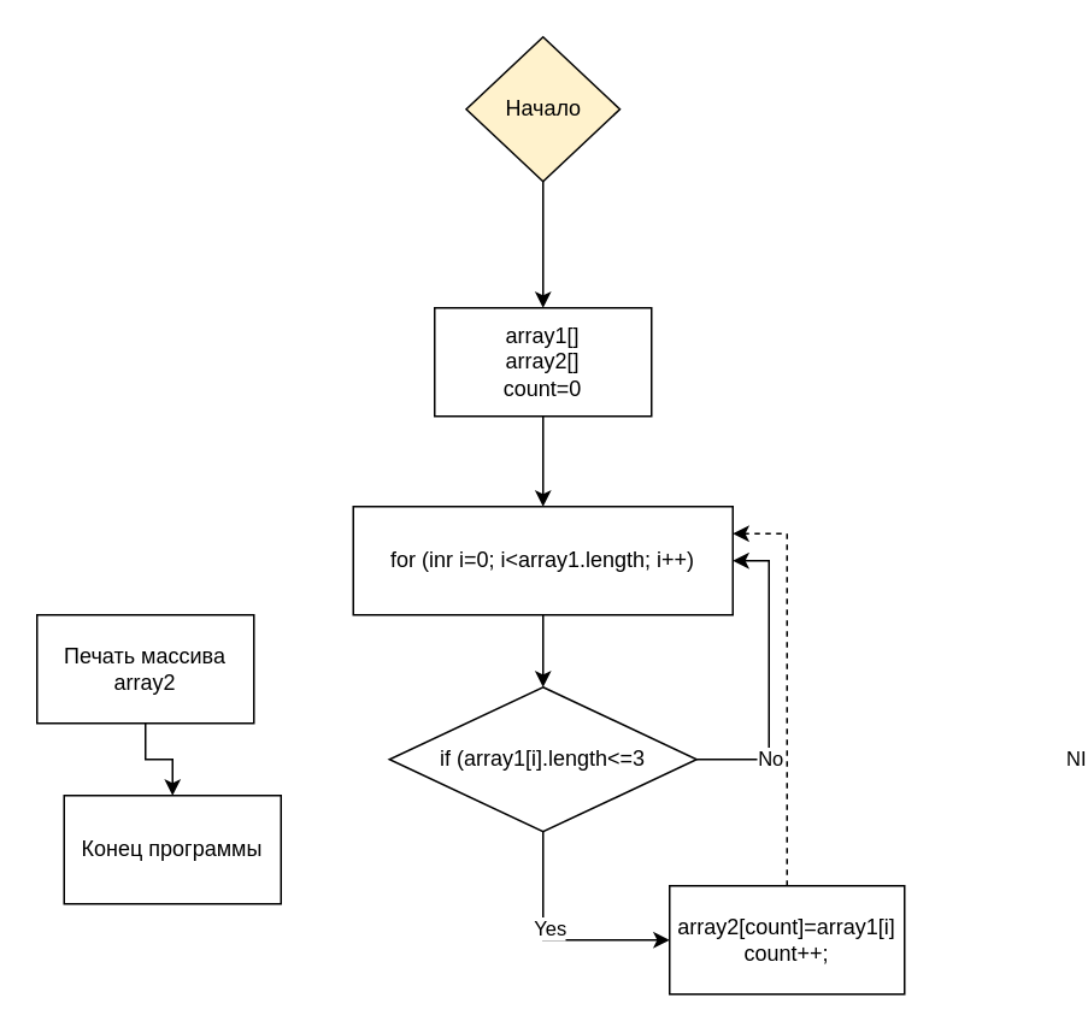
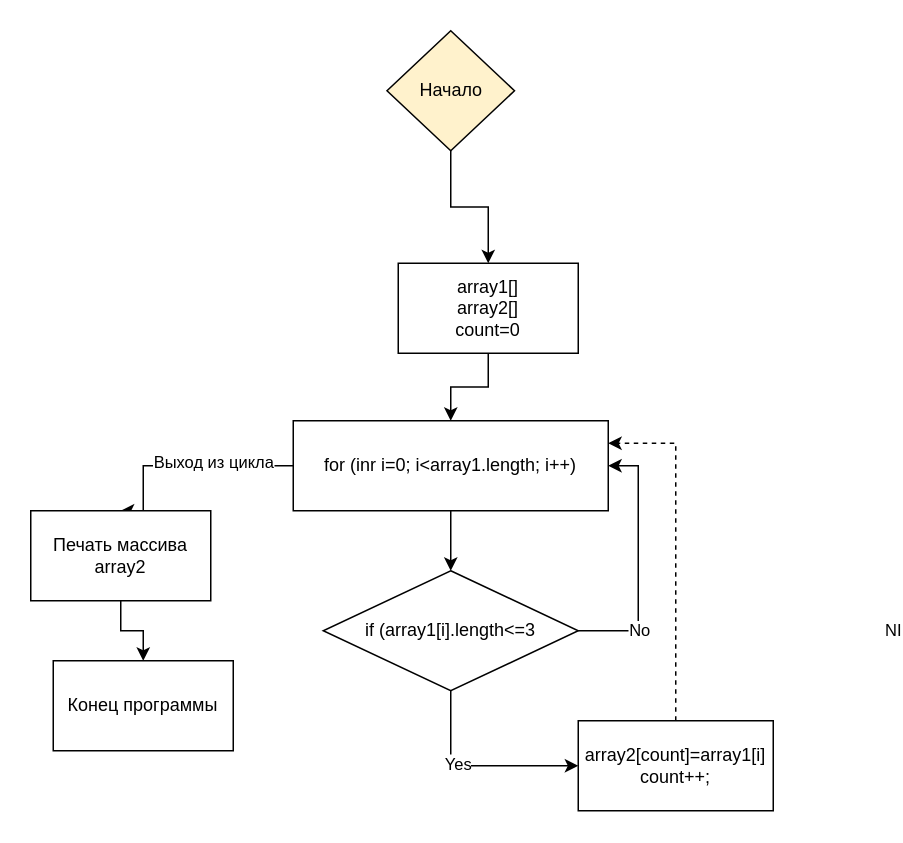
  <mxCell id="0" />
  <mxCell id="1" parent="0" />
  <mxCell id="2" style="edgeStyle=orthogonalEdgeStyle;rounded=0;orthogonalLoop=1;jettySize=auto;html=1;exitX=0.5;exitY=1;exitDx=0;exitDy=0;entryX=0.5;entryY=0;entryDx=0;entryDy=0;" edge="1" parent="1" source="3" target="7"><mxGeometry relative="1" as="geometry" /></mxCell>
- <mxCell id="3" value="array1[]&lt;br&gt;array2[]&lt;br&gt;count=0" style="rounded=0;whiteSpace=wrap;html=1;" vertex="1" parent="1"><mxGeometry x="240" y="170" width="120" height="60" as="geometry" /></mxCell>
+ <mxCell id="3" value="array1[]&lt;br&gt;array2[]&lt;br&gt;count=0" style="rounded=0;whiteSpace=wrap;html=1;" vertex="1" parent="1"><mxGeometry x="265" y="175" width="120" height="60" as="geometry" /></mxCell>
  <mxCell id="4" style="edgeStyle=orthogonalEdgeStyle;rounded=0;orthogonalLoop=1;jettySize=auto;html=1;exitX=0.5;exitY=1;exitDx=0;exitDy=0;entryX=0.5;entryY=0;entryDx=0;entryDy=0;" edge="1" parent="1" source="7" target="15"><mxGeometry relative="1" as="geometry" /></mxCell>
+ <mxCell id="5" style="edgeStyle=orthogonalEdgeStyle;rounded=0;orthogonalLoop=1;jettySize=auto;html=1;exitX=0;exitY=0.5;exitDx=0;exitDy=0;entryX=0.5;entryY=0;entryDx=0;entryDy=0;" edge="1" parent="1" source="7" target="19"><mxGeometry relative="1" as="geometry"><mxPoint x="55" y="310" as="targetPoint" /><Array as="points"><mxPoint x="95" y="310" /></Array></mxGeometry></mxCell>
+ <mxCell id="6" value="Выход из цикла" style="edgeLabel;html=1;align=center;verticalAlign=middle;resizable=0;points=[];" vertex="1" connectable="0" parent="5"><mxGeometry x="-0.236" y="-3" relative="1" as="geometry"><mxPoint x="1" as="offset" /></mxGeometry></mxCell>
  <mxCell id="7" value="for (inr i=0; i&amp;lt;array1.length; i++)" style="rounded=0;whiteSpace=wrap;html=1;" vertex="1" parent="1"><mxGeometry x="195" y="280" width="210" height="60" as="geometry" /></mxCell>
  <mxCell id="8" value="" style="edgeStyle=orthogonalEdgeStyle;rounded=0;orthogonalLoop=1;jettySize=auto;html=1;" edge="1" parent="1" source="9" target="3"><mxGeometry relative="1" as="geometry" /></mxCell>
  <mxCell id="9" value="Начало" style="rhombus;whiteSpace=wrap;html=1;fillColor=#fff2cc;" vertex="1" parent="1"><mxGeometry x="257.5" y="20" width="85" height="80" as="geometry" /></mxCell>
  <mxCell id="10" style="edgeStyle=orthogonalEdgeStyle;rounded=0;orthogonalLoop=1;jettySize=auto;html=1;entryX=1;entryY=0.5;entryDx=0;entryDy=0;" edge="1" parent="1" source="15" target="7"><mxGeometry relative="1" as="geometry"><Array as="points"><mxPoint x="425" y="420" /><mxPoint x="425" y="310" /></Array></mxGeometry></mxCell>
  <mxCell id="11" value="NI" style="edgeLabel;html=1;align=center;verticalAlign=middle;resizable=0;points=[];" vertex="1" connectable="0" parent="10"><mxGeometry x="-0.559" y="1" relative="1" as="geometry"><mxPoint x="172" as="offset" /></mxGeometry></mxCell>
  <mxCell id="12" value="No" style="edgeLabel;html=1;align=center;verticalAlign=middle;resizable=0;points=[];" vertex="1" connectable="0" parent="10"><mxGeometry x="-0.518" y="1" relative="1" as="geometry"><mxPoint x="1" as="offset" /></mxGeometry></mxCell>
  <mxCell id="13" style="edgeStyle=orthogonalEdgeStyle;rounded=0;orthogonalLoop=1;jettySize=auto;html=1;entryX=0;entryY=0.5;entryDx=0;entryDy=0;" edge="1" parent="1" source="15" target="17"><mxGeometry relative="1" as="geometry" /></mxCell>
  <mxCell id="14" value="Yes" style="edgeLabel;html=1;align=center;verticalAlign=middle;resizable=0;points=[];" vertex="1" connectable="0" parent="13"><mxGeometry x="-0.2" y="3" relative="1" as="geometry"><mxPoint y="1" as="offset" /></mxGeometry></mxCell>
  <mxCell id="15" value="if (array1[i].length&amp;lt;=3" style="rhombus;whiteSpace=wrap;html=1;" vertex="1" parent="1"><mxGeometry x="215" y="380" width="170" height="80" as="geometry" /></mxCell>
  <mxCell id="16" style="edgeStyle=orthogonalEdgeStyle;rounded=0;orthogonalLoop=1;jettySize=auto;html=1;entryX=1;entryY=0.25;entryDx=0;entryDy=0;dashed=1;" edge="1" parent="1" source="17" target="7"><mxGeometry relative="1" as="geometry" /></mxCell>
- <mxCell id="17" value="array2[count]=array1[i]&lt;br&gt;count++;" style="rounded=0;whiteSpace=wrap;html=1;" vertex="1" parent="1"><mxGeometry x="370" y="490" width="130" height="60" as="geometry" /></mxCell>
+ <mxCell id="17" value="array2[count]=array1[i]&lt;br&gt;count++;" style="rounded=0;whiteSpace=wrap;html=1;" vertex="1" parent="1"><mxGeometry x="385" y="480" width="130" height="60" as="geometry" /></mxCell>
  <mxCell id="18" value="" style="edgeStyle=orthogonalEdgeStyle;rounded=0;orthogonalLoop=1;jettySize=auto;html=1;" edge="1" parent="1" source="19" target="20"><mxGeometry relative="1" as="geometry" /></mxCell>
  <mxCell id="19" value="Печать массива array2" style="rounded=0;whiteSpace=wrap;html=1;" vertex="1" parent="1"><mxGeometry x="20" y="340" width="120" height="60" as="geometry" /></mxCell>
  <mxCell id="20" value="Конец программы" style="rounded=0;whiteSpace=wrap;html=1;" vertex="1" parent="1"><mxGeometry x="35" y="440" width="120" height="60" as="geometry" /></mxCell>
